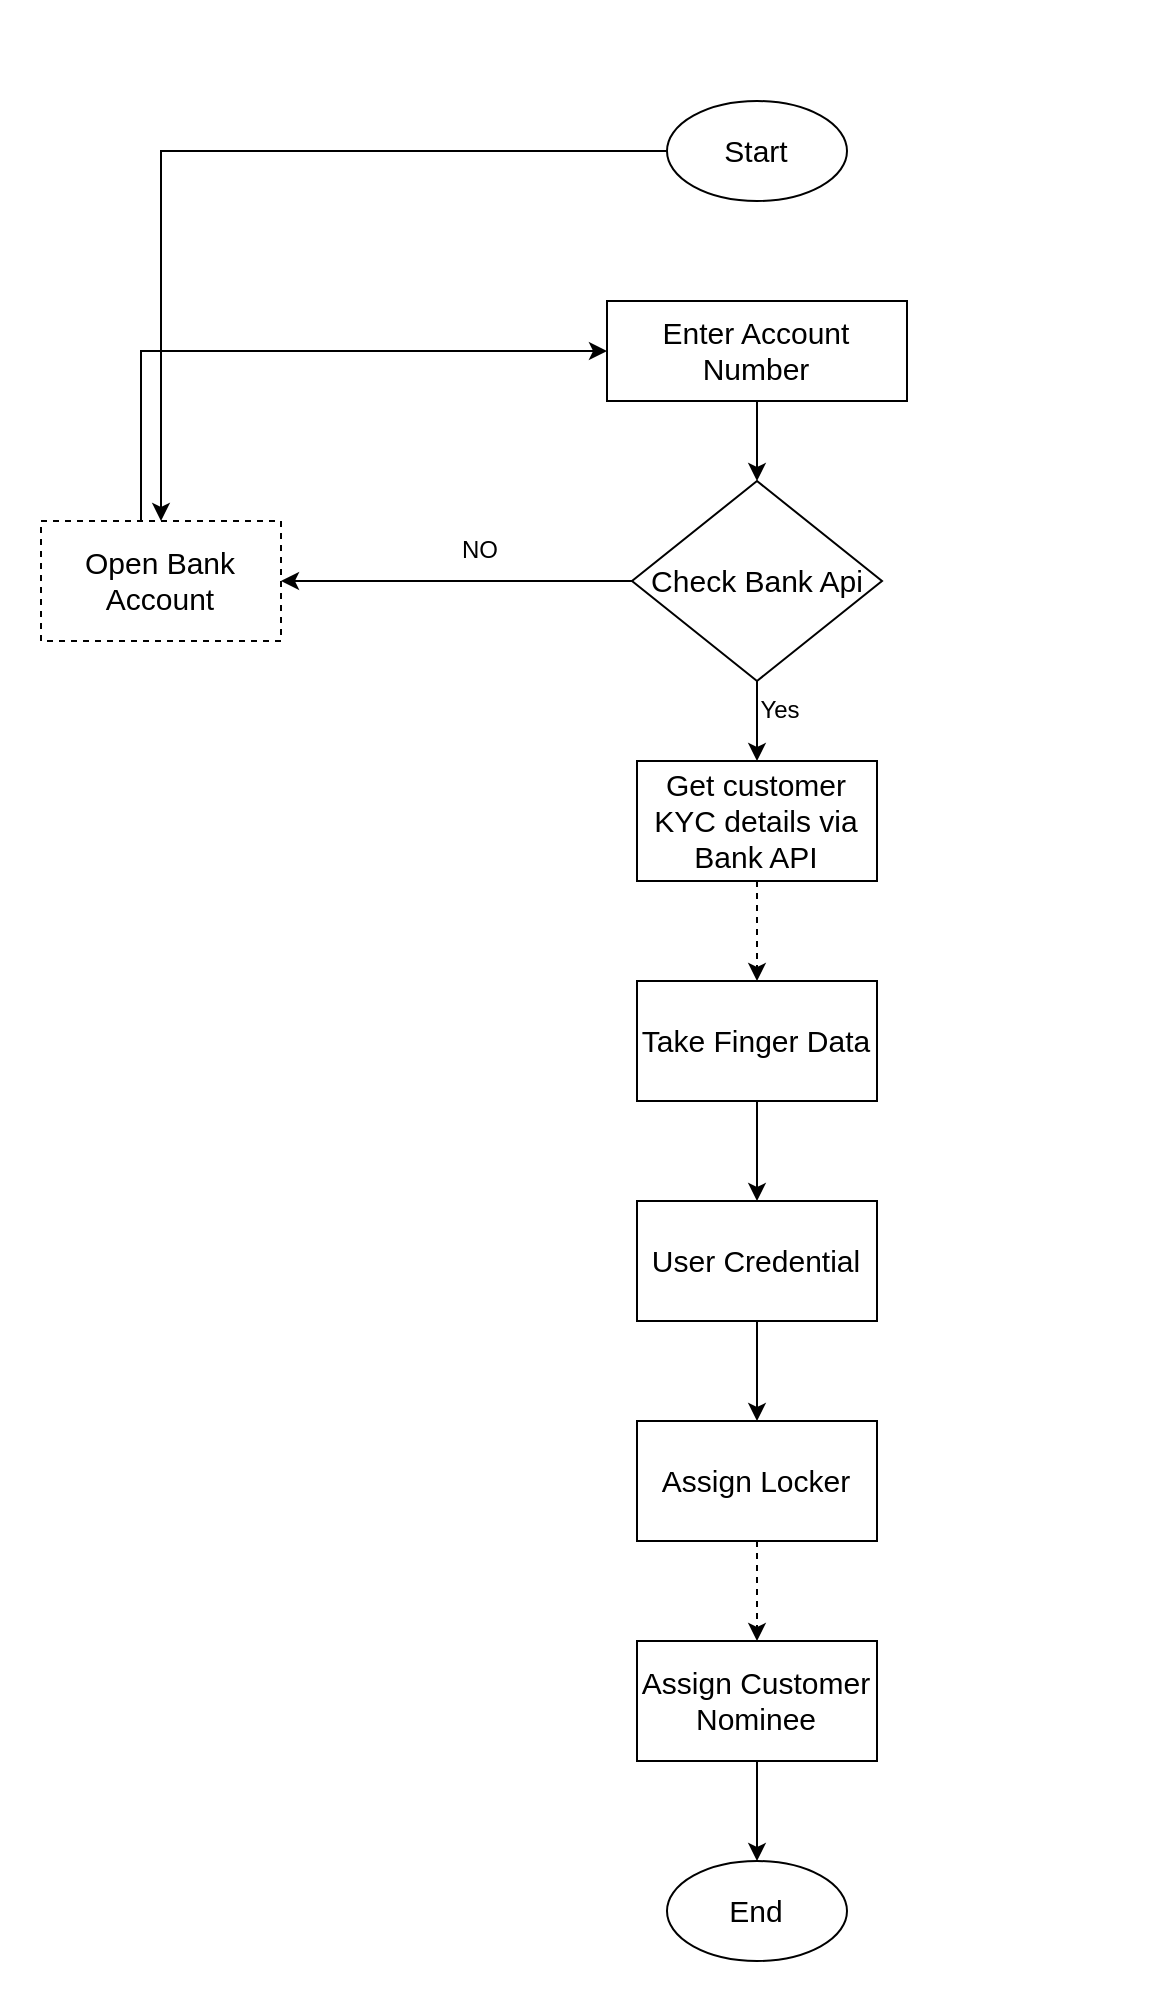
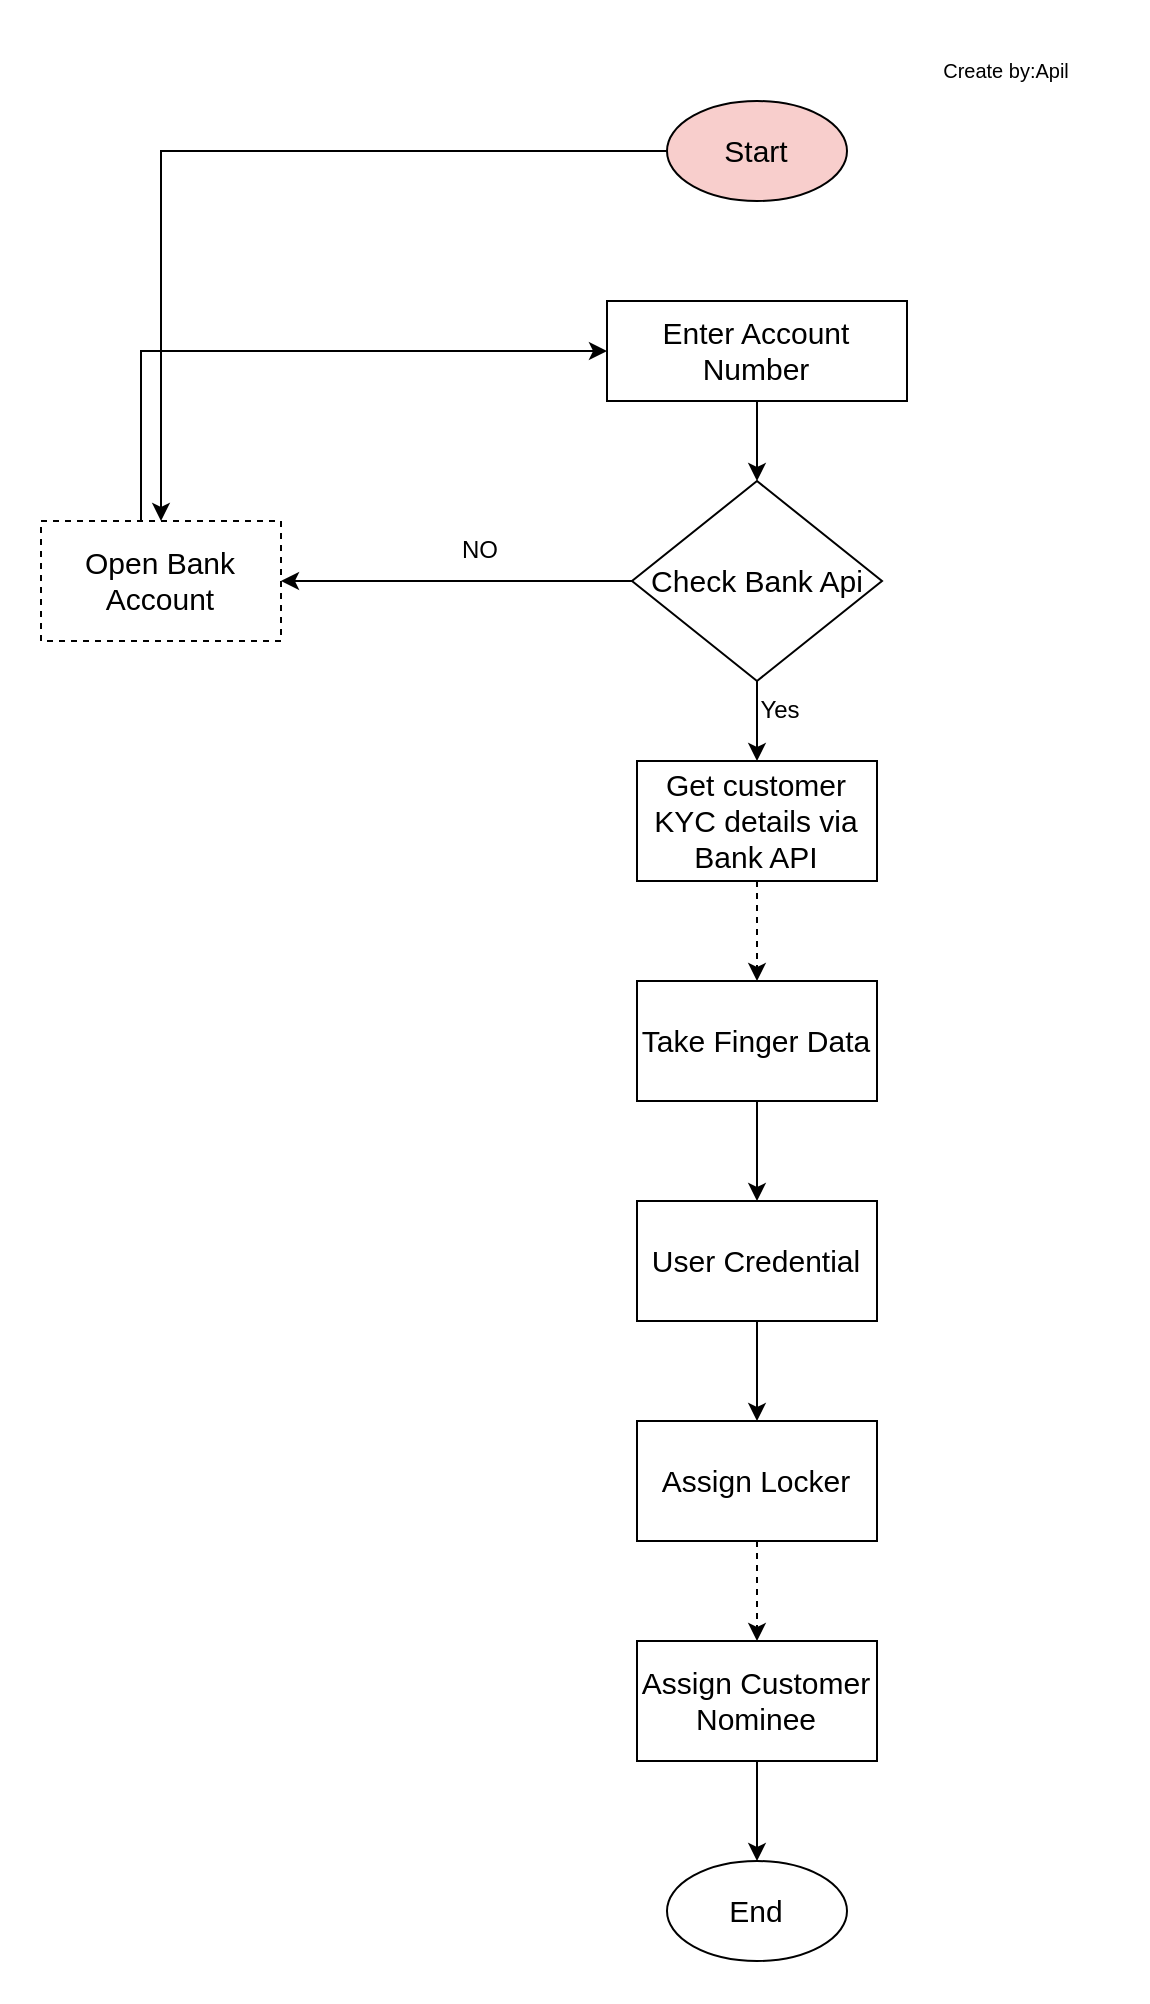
  <mxCell id="0" />
  <mxCell id="1" parent="0" />
  <mxCell id="2" style="edgeStyle=orthogonalEdgeStyle;rounded=0;orthogonalLoop=1;jettySize=auto;html=1;fontSize=15;" parent="1" source="3" target="10" edge="1"><mxGeometry relative="1" as="geometry" /></mxCell>
- <mxCell id="3" value="Start" style="ellipse;whiteSpace=wrap;html=1;fontSize=15;" parent="1" vertex="1"><mxGeometry x="333" y="50" width="90" height="50" as="geometry" /></mxCell>
+ <mxCell id="3" value="Start" style="ellipse;whiteSpace=wrap;html=1;fontSize=15;fillColor=#f8cecc;" parent="1" vertex="1"><mxGeometry x="333" y="50" width="90" height="50" as="geometry" /></mxCell>
  <mxCell id="4" style="edgeStyle=orthogonalEdgeStyle;rounded=0;orthogonalLoop=1;jettySize=auto;html=1;entryX=1;entryY=0.5;entryDx=0;entryDy=0;fontSize=15;" parent="1" source="6" target="10" edge="1"><mxGeometry relative="1" as="geometry"><mxPoint x="130" y="290" as="targetPoint" /></mxGeometry></mxCell>
  <mxCell id="5" style="edgeStyle=orthogonalEdgeStyle;rounded=0;orthogonalLoop=1;jettySize=auto;html=1;entryX=0.5;entryY=0;entryDx=0;entryDy=0;fontSize=15;" parent="1" source="6" target="12" edge="1"><mxGeometry relative="1" as="geometry"><mxPoint x="378" y="420" as="targetPoint" /></mxGeometry></mxCell>
  <mxCell id="6" value="Check Bank Api" style="rhombus;whiteSpace=wrap;html=1;fontSize=15;" parent="1" vertex="1"><mxGeometry x="315.5" y="240" width="125" height="100" as="geometry" /></mxCell>
  <mxCell id="7" style="edgeStyle=orthogonalEdgeStyle;rounded=0;orthogonalLoop=1;jettySize=auto;html=1;entryX=0.5;entryY=0;entryDx=0;entryDy=0;fontSize=15;" parent="1" source="8" target="6" edge="1"><mxGeometry relative="1" as="geometry" /></mxCell>
  <mxCell id="8" value="Enter Account Number" style="rounded=0;whiteSpace=wrap;html=1;fontSize=15;" parent="1" vertex="1"><mxGeometry x="303" y="150" width="150" height="50" as="geometry" /></mxCell>
  <mxCell id="9" style="edgeStyle=orthogonalEdgeStyle;rounded=0;orthogonalLoop=1;jettySize=auto;html=1;entryX=0;entryY=0.5;entryDx=0;entryDy=0;fontSize=15;" parent="1" source="10" target="8" edge="1"><mxGeometry relative="1" as="geometry"><Array as="points"><mxPoint x="70" y="175" /></Array></mxGeometry></mxCell>
  <mxCell id="10" value="Open Bank Account" style="rounded=0;whiteSpace=wrap;html=1;fontSize=15;dashed=1;" parent="1" vertex="1"><mxGeometry x="20" y="260" width="120" height="60" as="geometry" /></mxCell>
  <mxCell id="11" style="edgeStyle=orthogonalEdgeStyle;rounded=0;orthogonalLoop=1;jettySize=auto;html=1;entryX=0.5;entryY=0;entryDx=0;entryDy=0;dashed=1;" parent="1" source="12" target="14" edge="1"><mxGeometry relative="1" as="geometry" /></mxCell>
  <mxCell id="12" value="Get customer KYC details via Bank API" style="rounded=0;whiteSpace=wrap;html=1;fontSize=15;" parent="1" vertex="1"><mxGeometry x="318" y="380" width="120" height="60" as="geometry" /></mxCell>
  <mxCell id="13" style="edgeStyle=orthogonalEdgeStyle;rounded=0;orthogonalLoop=1;jettySize=auto;html=1;entryX=0.5;entryY=0;entryDx=0;entryDy=0;" parent="1" source="14" target="16" edge="1"><mxGeometry relative="1" as="geometry" /></mxCell>
  <mxCell id="14" value="Take Finger Data" style="rounded=0;whiteSpace=wrap;html=1;fontSize=15;" parent="1" vertex="1"><mxGeometry x="318" y="490" width="120" height="60" as="geometry" /></mxCell>
  <mxCell id="15" style="edgeStyle=orthogonalEdgeStyle;rounded=0;orthogonalLoop=1;jettySize=auto;html=1;entryX=0.5;entryY=0;entryDx=0;entryDy=0;" parent="1" source="16" target="18" edge="1"><mxGeometry relative="1" as="geometry" /></mxCell>
  <mxCell id="16" value="User Credential" style="rounded=0;whiteSpace=wrap;html=1;fontSize=15;" parent="1" vertex="1"><mxGeometry x="318" y="600" width="120" height="60" as="geometry" /></mxCell>
  <mxCell id="17" style="edgeStyle=orthogonalEdgeStyle;rounded=0;orthogonalLoop=1;jettySize=auto;html=1;entryX=0.5;entryY=0;entryDx=0;entryDy=0;dashed=1;" parent="1" source="18" target="20" edge="1"><mxGeometry relative="1" as="geometry" /></mxCell>
  <mxCell id="18" value="Assign Locker" style="rounded=0;whiteSpace=wrap;html=1;fontSize=15;" parent="1" vertex="1"><mxGeometry x="318" y="710" width="120" height="60" as="geometry" /></mxCell>
  <mxCell id="19" style="edgeStyle=orthogonalEdgeStyle;rounded=0;orthogonalLoop=1;jettySize=auto;html=1;entryX=0.5;entryY=0;entryDx=0;entryDy=0;" parent="1" source="20" target="21" edge="1"><mxGeometry relative="1" as="geometry" /></mxCell>
  <mxCell id="20" value="Assign Customer Nominee" style="rounded=0;whiteSpace=wrap;html=1;fontSize=15;" parent="1" vertex="1"><mxGeometry x="318" y="820" width="120" height="60" as="geometry" /></mxCell>
  <mxCell id="21" value="End" style="ellipse;whiteSpace=wrap;html=1;fontSize=15;" parent="1" vertex="1"><mxGeometry x="333" y="930" width="90" height="50" as="geometry" /></mxCell>
  <mxCell id="22" value="NO" style="text;html=1;strokeColor=none;fillColor=none;align=center;verticalAlign=middle;whiteSpace=wrap;rounded=0;" parent="1" vertex="1"><mxGeometry x="210" y="260" width="60" height="30" as="geometry" /></mxCell>
  <mxCell id="23" value="Yes" style="text;html=1;strokeColor=none;fillColor=none;align=center;verticalAlign=middle;whiteSpace=wrap;rounded=0;" parent="1" vertex="1"><mxGeometry x="360" y="340" width="60" height="30" as="geometry" /></mxCell>
+ <mxCell id="24" value="&lt;font style=&quot;font-size: 10px;&quot;&gt;Create by:Apil&lt;/font&gt;" style="text;html=1;strokeColor=none;fillColor=none;align=center;verticalAlign=middle;whiteSpace=wrap;rounded=0;fontSize=10;" parent="1" vertex="1"><mxGeometry x="453" y="20" width="100" height="30" as="geometry" /></mxCell>
